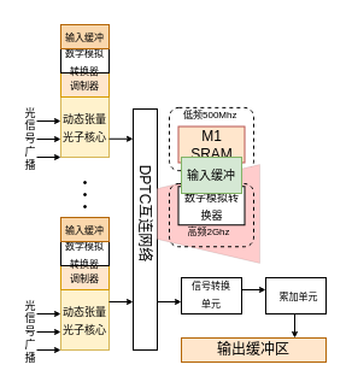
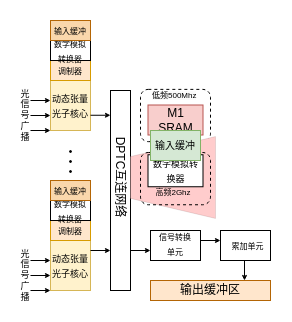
  <mxCell id="0" />
  <mxCell id="1" parent="0" />
  <mxCell id="2" value="" style="rounded=1;whiteSpace=wrap;html=1;dashed=1;fillColor=none;" vertex="1" parent="1"><mxGeometry x="140" y="88.88" width="70" height="52.25" as="geometry" /></mxCell>
  <mxCell id="3" value="&lt;font style=&quot;font-size: 9px;&quot;&gt;动态张量光子核心&lt;/font&gt;" style="rounded=0;whiteSpace=wrap;html=1;fillColor=#fff2cc;strokeColor=#d6b656;" vertex="1" parent="1"><mxGeometry x="50" y="80" width="40" height="50" as="geometry" /></mxCell>
  <mxCell id="4" value="&lt;font style=&quot;font-size: 8px;&quot;&gt;调制器&lt;/font&gt;" style="rounded=0;whiteSpace=wrap;html=1;fillColor=#ffe6cc;strokeColor=#d79b00;" vertex="1" parent="1"><mxGeometry x="50" y="60" width="40" height="20" as="geometry" /></mxCell>
  <mxCell id="5" value="&lt;div style=&quot;&quot;&gt;&lt;span style=&quot;font-size: 8px; background-color: initial;&quot;&gt;数字模拟转换器&lt;/span&gt;&lt;/div&gt;" style="rounded=0;whiteSpace=wrap;html=1;align=center;" vertex="1" parent="1"><mxGeometry x="50" y="40" width="40" height="20" as="geometry" /></mxCell>
  <mxCell id="6" value="&lt;font style=&quot;font-size: 8px;&quot;&gt;输入缓冲&lt;/font&gt;" style="rounded=0;whiteSpace=wrap;html=1;fillColor=#fad7ac;strokeColor=#b46504;" vertex="1" parent="1"><mxGeometry x="50" y="20" width="40" height="20" as="geometry" /></mxCell>
  <mxCell id="7" value="" style="endArrow=classic;html=1;rounded=0;strokeWidth=1;curved=0;endSize=3;" edge="1" parent="1"><mxGeometry width="50" height="50" relative="1" as="geometry"><mxPoint x="30" y="100" as="sourcePoint" /><mxPoint x="50" y="100" as="targetPoint" /></mxGeometry></mxCell>
  <mxCell id="8" value="" style="endArrow=classic;html=1;rounded=0;endSize=3;" edge="1" parent="1"><mxGeometry width="50" height="50" relative="1" as="geometry"><mxPoint x="30" y="115" as="sourcePoint" /><mxPoint x="50" y="115" as="targetPoint" /></mxGeometry></mxCell>
  <mxCell id="9" value="" style="endArrow=classic;html=1;rounded=0;endSize=3;" edge="1" parent="1"><mxGeometry width="50" height="50" relative="1" as="geometry"><mxPoint x="30" y="130" as="sourcePoint" /><mxPoint x="50" y="130" as="targetPoint" /></mxGeometry></mxCell>
  <mxCell id="10" value="&lt;font&gt;光信号广播&lt;/font&gt;" style="text;html=1;align=center;verticalAlign=middle;whiteSpace=wrap;rounded=0;fontSize=9;" vertex="1" parent="1"><mxGeometry x="20" y="90" width="10" height="50" as="geometry" /></mxCell>
  <mxCell id="11" value="&lt;font style=&quot;font-size: 9px;&quot;&gt;动态张量光子核心&lt;/font&gt;" style="rounded=0;whiteSpace=wrap;html=1;fillColor=#fff2cc;strokeColor=#d6b656;" vertex="1" parent="1"><mxGeometry x="50" y="240" width="40" height="50" as="geometry" /></mxCell>
  <mxCell id="12" value="&lt;font style=&quot;font-size: 8px;&quot;&gt;调制器&lt;/font&gt;" style="rounded=0;whiteSpace=wrap;html=1;fillColor=#ffe6cc;strokeColor=#d79b00;" vertex="1" parent="1"><mxGeometry x="50" y="220" width="40" height="20" as="geometry" /></mxCell>
  <mxCell id="13" value="&lt;div style=&quot;&quot;&gt;&lt;span style=&quot;font-size: 8px; background-color: initial;&quot;&gt;数字模拟转换器&lt;/span&gt;&lt;/div&gt;" style="rounded=0;whiteSpace=wrap;html=1;align=center;" vertex="1" parent="1"><mxGeometry x="50" y="200" width="40" height="20" as="geometry" /></mxCell>
  <mxCell id="14" value="&lt;font style=&quot;font-size: 8px;&quot;&gt;输入缓冲&lt;/font&gt;" style="rounded=0;whiteSpace=wrap;html=1;fillColor=#fad7ac;strokeColor=#b46504;" vertex="1" parent="1"><mxGeometry x="50" y="180" width="40" height="20" as="geometry" /></mxCell>
  <mxCell id="15" value="" style="endArrow=classic;html=1;rounded=0;strokeWidth=1;curved=0;endSize=3;" edge="1" parent="1"><mxGeometry width="50" height="50" relative="1" as="geometry"><mxPoint x="30" y="260" as="sourcePoint" /><mxPoint x="50" y="260" as="targetPoint" /></mxGeometry></mxCell>
  <mxCell id="16" value="" style="endArrow=classic;html=1;rounded=0;endSize=3;" edge="1" parent="1"><mxGeometry width="50" height="50" relative="1" as="geometry"><mxPoint x="30" y="275" as="sourcePoint" /><mxPoint x="50" y="275" as="targetPoint" /></mxGeometry></mxCell>
  <mxCell id="17" value="" style="endArrow=classic;html=1;rounded=0;endSize=3;" edge="1" parent="1"><mxGeometry width="50" height="50" relative="1" as="geometry"><mxPoint x="30" y="290" as="sourcePoint" /><mxPoint x="50" y="290" as="targetPoint" /></mxGeometry></mxCell>
  <mxCell id="18" value="&lt;font&gt;光信号广播&lt;/font&gt;" style="text;html=1;align=center;verticalAlign=middle;whiteSpace=wrap;rounded=0;fontSize=9;" vertex="1" parent="1"><mxGeometry x="20" y="250" width="10" height="50" as="geometry" /></mxCell>
  <mxCell id="19" value="" style="ellipse;whiteSpace=wrap;html=1;aspect=fixed;fontSize=10;fillColor=#000000;" vertex="1" parent="1"><mxGeometry x="69" y="150" width="2" height="2" as="geometry" /></mxCell>
  <mxCell id="20" value="" style="ellipse;whiteSpace=wrap;html=1;aspect=fixed;fontSize=10;fillColor=#000000;" vertex="1" parent="1"><mxGeometry x="69" y="160" width="2" height="2" as="geometry" /></mxCell>
  <mxCell id="21" value="" style="ellipse;whiteSpace=wrap;html=1;aspect=fixed;fontSize=10;fillColor=#000000;" vertex="1" parent="1"><mxGeometry x="69" y="170" width="2" height="2" as="geometry" /></mxCell>
  <mxCell id="22" value="" style="endArrow=classic;html=1;rounded=0;strokeWidth=1;curved=0;endSize=3;" edge="1" parent="1"><mxGeometry width="50" height="50" relative="1" as="geometry"><mxPoint x="90" y="250" as="sourcePoint" /><mxPoint x="110" y="250" as="targetPoint" /></mxGeometry></mxCell>
  <mxCell id="23" value="" style="endArrow=classic;html=1;rounded=0;strokeWidth=1;curved=0;endSize=3;" edge="1" parent="1"><mxGeometry width="50" height="50" relative="1" as="geometry"><mxPoint x="90" y="114.76" as="sourcePoint" /><mxPoint x="110" y="114.76" as="targetPoint" /></mxGeometry></mxCell>
  <mxCell id="24" value="" style="rounded=0;whiteSpace=wrap;html=1;" vertex="1" parent="1"><mxGeometry x="110" y="90" width="20" height="200" as="geometry" /></mxCell>
  <mxCell id="25" value="DPTC互连网络" style="text;html=1;align=center;verticalAlign=middle;whiteSpace=wrap;rounded=0;rotation=90;" vertex="1" parent="1"><mxGeometry x="50" y="152" width="140" height="50" as="geometry" /></mxCell>
  <mxCell id="26" value="" style="endArrow=classic;html=1;rounded=0;strokeWidth=1;curved=0;endSize=3;" edge="1" parent="1"><mxGeometry width="50" height="50" relative="1" as="geometry"><mxPoint x="130" y="250" as="sourcePoint" /><mxPoint x="150" y="250" as="targetPoint" /></mxGeometry></mxCell>
  <mxCell id="27" value="" style="rounded=0;whiteSpace=wrap;html=1;" vertex="1" parent="1"><mxGeometry x="150" y="230" width="50" height="30" as="geometry" /></mxCell>
  <mxCell id="28" value="&lt;font style=&quot;font-size: 8px;&quot;&gt;信号转换单元&lt;/font&gt;" style="text;html=1;align=center;verticalAlign=middle;whiteSpace=wrap;rounded=0;" vertex="1" parent="1"><mxGeometry x="155" y="230" width="40" height="25" as="geometry" /></mxCell>
  <mxCell id="29" value="" style="endArrow=classic;html=1;rounded=0;strokeWidth=1;curved=0;endSize=3;" edge="1" parent="1"><mxGeometry width="50" height="50" relative="1" as="geometry"><mxPoint x="200" y="240" as="sourcePoint" /><mxPoint x="220" y="240" as="targetPoint" /></mxGeometry></mxCell>
  <mxCell id="30" value="" style="rounded=0;whiteSpace=wrap;html=1;" vertex="1" parent="1"><mxGeometry x="220" y="230" width="50" height="30" as="geometry" /></mxCell>
  <mxCell id="31" value="&lt;span style=&quot;font-size: 8px;&quot;&gt;累加单元&lt;/span&gt;" style="text;html=1;align=center;verticalAlign=middle;whiteSpace=wrap;rounded=0;" vertex="1" parent="1"><mxGeometry x="225" y="232.5" width="45" height="25" as="geometry" /></mxCell>
  <mxCell id="32" value="" style="endArrow=classic;html=1;rounded=0;strokeWidth=1;curved=0;endSize=3;" edge="1" parent="1"><mxGeometry width="50" height="50" relative="1" as="geometry"><mxPoint x="244" y="259.52" as="sourcePoint" /><mxPoint x="244" y="280" as="targetPoint" /></mxGeometry></mxCell>
  <mxCell id="33" value="输出缓冲区" style="rounded=0;whiteSpace=wrap;html=1;fillColor=#ffe6cc;strokeColor=#b46504;" vertex="1" parent="1"><mxGeometry x="150" y="280" width="120" height="20" as="geometry" /></mxCell>
  <mxCell id="34" value="" style="shape=trapezoid;perimeter=trapezoidPerimeter;whiteSpace=wrap;html=1;fixedSize=1;rotation=-90;strokeWidth=0;fillColor=#FFCCCC;" vertex="1" parent="1"><mxGeometry x="131.57" y="134.5" width="81.87" height="85" as="geometry" /></mxCell>
  <mxCell id="35" value="&lt;font style=&quot;font-size: 9px;&quot;&gt;数字模拟转换器&lt;/font&gt;" style="rounded=0;whiteSpace=wrap;html=1;" vertex="1" parent="1"><mxGeometry x="147.5" y="154.25" width="55" height="32" as="geometry" /></mxCell>
  <mxCell id="36" value="" style="rounded=1;whiteSpace=wrap;html=1;dashed=1;fillColor=none;" vertex="1" parent="1"><mxGeometry x="140" y="152" width="70" height="52.25" as="geometry" /></mxCell>
  <mxCell id="37" value="&lt;font style=&quot;font-size: 8px;&quot;&gt;高频2Ghz&lt;/font&gt;" style="text;html=1;align=center;verticalAlign=middle;whiteSpace=wrap;rounded=0;" vertex="1" parent="1"><mxGeometry x="142.5" y="176.25" width="60" height="30" as="geometry" /></mxCell>
- <mxCell id="38" value="M1&lt;div&gt;SRAM&lt;/div&gt;" style="rounded=0;whiteSpace=wrap;html=1;fillColor=#ffe6cc;strokeColor=#b85450;" vertex="1" parent="1"><mxGeometry x="147.5" y="104.5" width="55" height="30" as="geometry" /></mxCell>
+ <mxCell id="38" value="M1&lt;div&gt;SRAM&lt;/div&gt;" style="rounded=0;whiteSpace=wrap;html=1;fillColor=#f8cecc;strokeColor=#b85450;" vertex="1" parent="1"><mxGeometry x="147.5" y="104.5" width="55" height="30" as="geometry" /></mxCell>
  <mxCell id="39" value="&lt;font style=&quot;font-size: 10px;&quot;&gt;输入缓冲&lt;/font&gt;" style="rounded=0;whiteSpace=wrap;html=1;fillColor=#d5e8d4;strokeColor=#82b366;" vertex="1" parent="1"><mxGeometry x="150" y="130" width="50" height="30" as="geometry" /></mxCell>
  <mxCell id="40" value="&lt;span style=&quot;color: rgb(0, 0, 0); font-family: Helvetica; font-size: 8px; font-style: normal; font-variant-ligatures: normal; font-variant-caps: normal; font-weight: 400; letter-spacing: normal; orphans: 2; text-align: center; text-indent: 0px; text-transform: none; widows: 2; word-spacing: 0px; -webkit-text-stroke-width: 0px; white-space: normal; background-color: rgb(251, 251, 251); text-decoration-thickness: initial; text-decoration-style: initial; text-decoration-color: initial; display: inline !important; float: none;&quot;&gt;低频500Mhz&lt;/span&gt;" style="text;whiteSpace=wrap;html=1;" vertex="1" parent="1"><mxGeometry x="150" y="80" width="70" height="40" as="geometry" /></mxCell>
